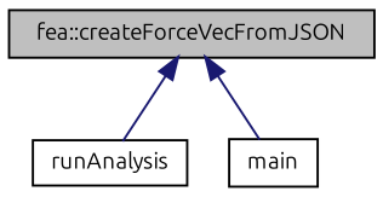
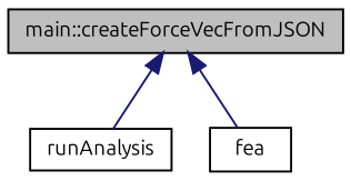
  digraph {
    fontname=Ubuntu
    rankdir=TB
    node [color=black fillcolor=white fontname=Ubuntu fontsize=10 shape=record style=filled]
    edge [color=midnightblue dir=back fontname=Ubuntu fontsize=10 labelfontname=Helvetica labelfontsize=10 style=solid]
-   n1 [fillcolor=grey75 fontcolor=black height=0.2 label="fea::createForceVecFromJSON" width=0.4]
+   n1 [fillcolor=grey75 fontcolor=black height=0.2 label="main::createForceVecFromJSON" width=0.4]
    n2 [height=0.2 label=runAnalysis width=0.4]
-   n3 [height=0.2 label=main width=0.4]
+   n3 [height=0.2 label=fea width=0.4]
    n1 -> n2
    n1 -> n3
  }
